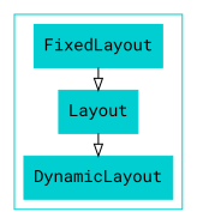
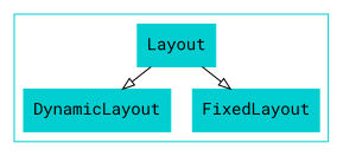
  digraph {
    fontname="Roboto Mono"
    node [color=darkturquoise fontname="Roboto Mono" shape=record style=filled]
    edge [arrowhead=empty fontname="Roboto Mono"]
    n1 [label=DynamicLayout]
    n2 [label=Layout]
    n3 [label=FixedLayout]
    subgraph cluster_1 {
      color=darkturquoise
      nodesep=0.98
      rankdir=BT
      ranksep=0.98
      n1
      n2
      n3
    }
    n2 -> n1
-   n3 -> n2
+   n2 -> n3
  }
